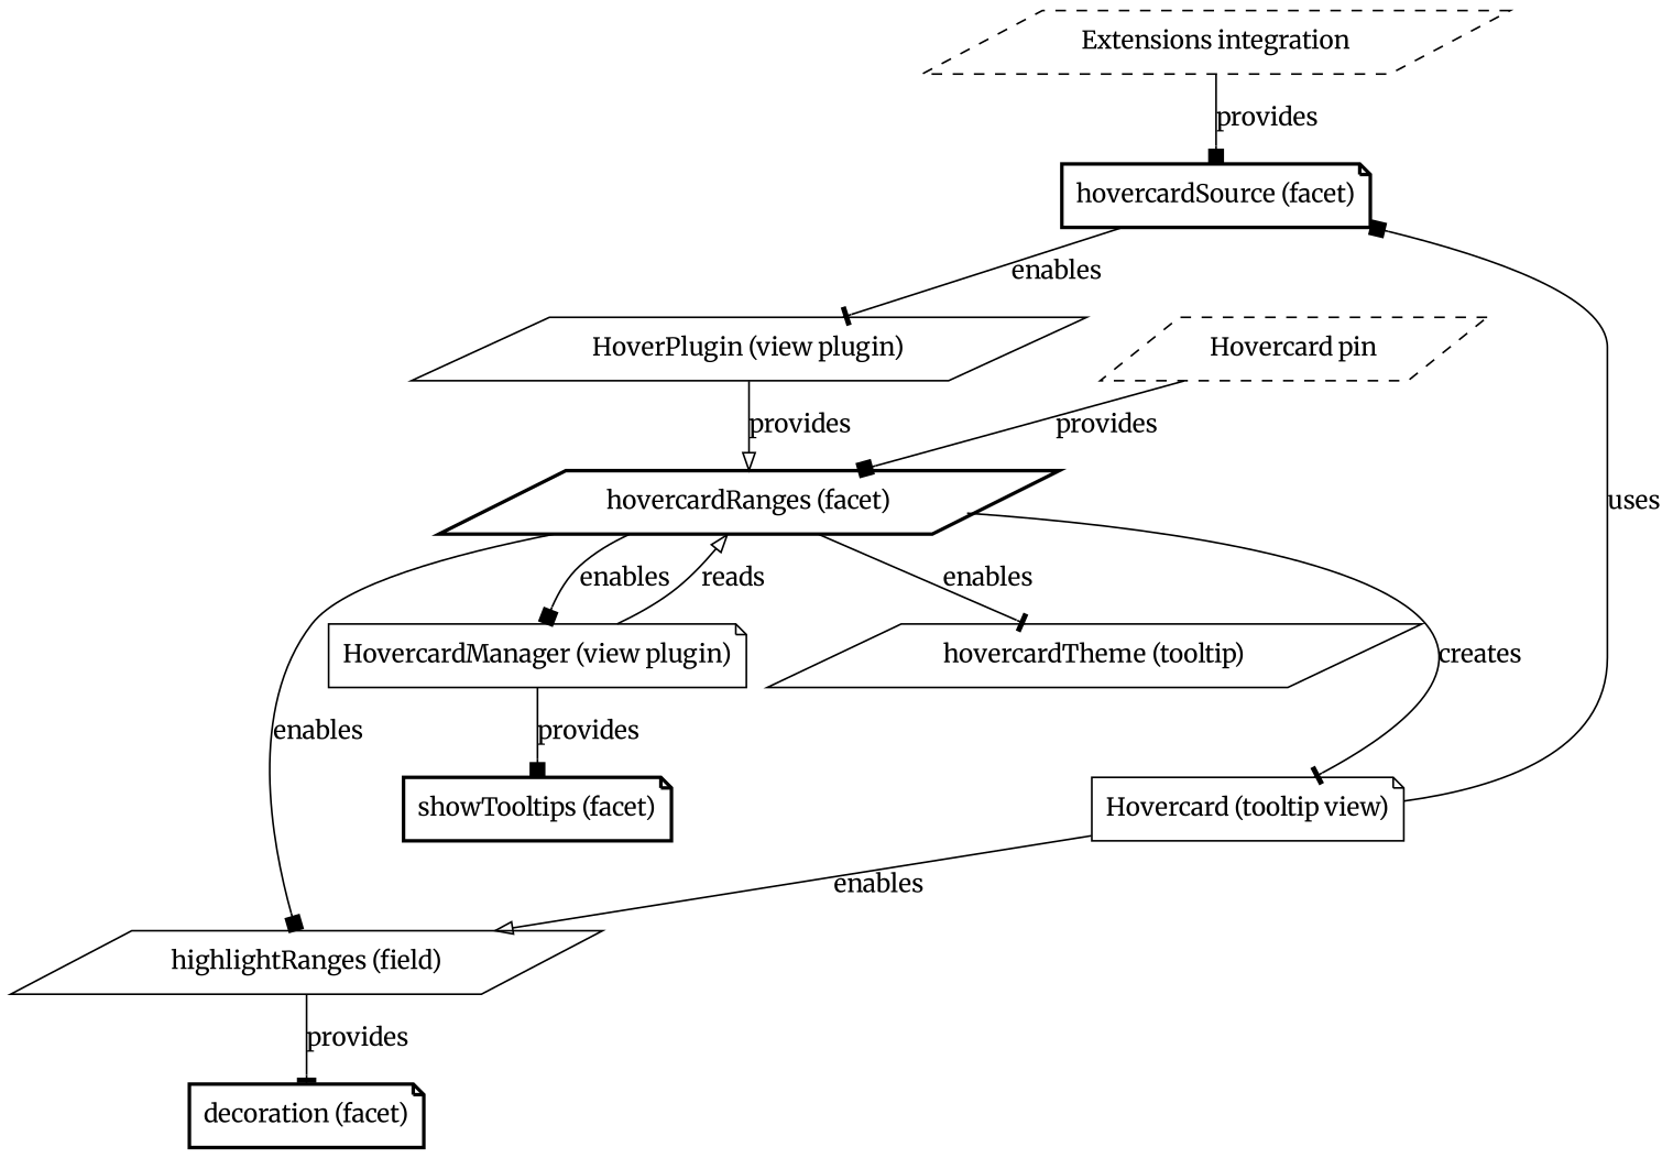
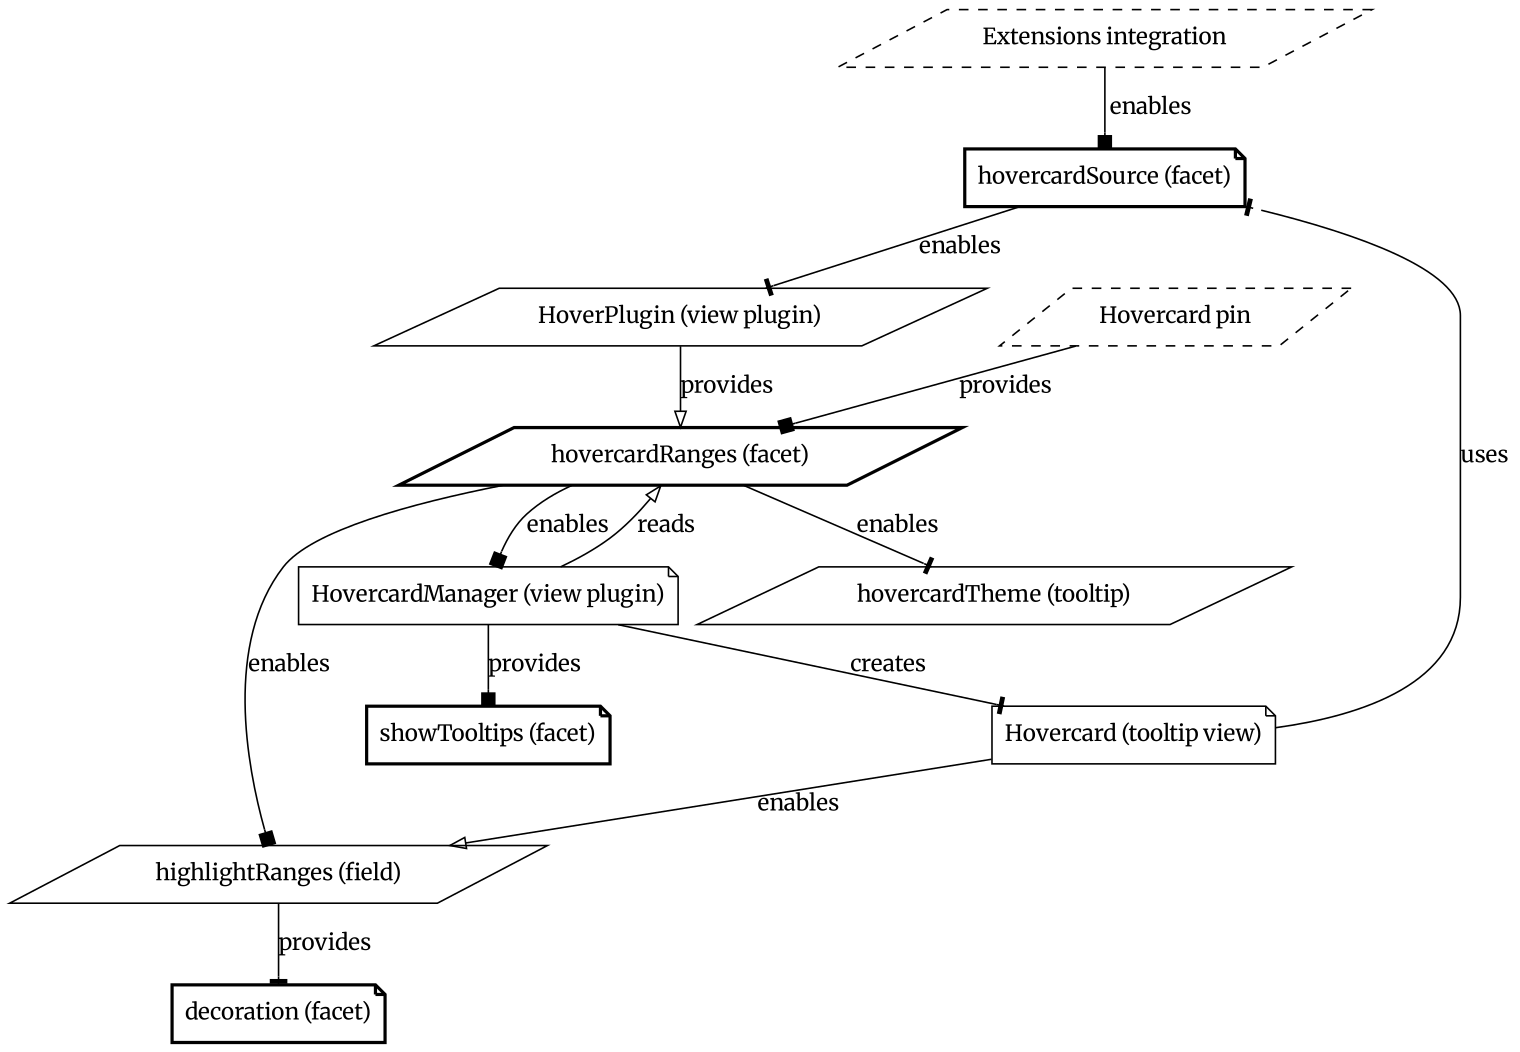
  digraph {
    fontname=Merriweather
    node [fontname=Merriweather shape=parallelogram]
    edge [arrowhead=box fontname=Merriweather]
    n1 [label="Extensions integration" style=dashed]
    n2 [label="hovercardSource (facet)" shape=note style=bold]
    n3 [label="HoverPlugin (view plugin)"]
    n4 [label="Hovercard pin" style=dashed]
    n5 [label="hovercardRanges (facet)" style=bold]
    n6 [label="hovercardTheme (tooltip)"]
    n7 [label="HovercardManager (view plugin)" shape=note]
    n8 [label="highlightRanges (field)"]
    n9 [label="showTooltips (facet)" shape=note style=bold]
    n10 [label="Hovercard (tooltip view)" shape=note]
    n11 [label="decoration (facet)" shape=note style=bold]
-   n1 -> n2 [label=provides]
+   n1 -> n2 [label=enables]
    n2 -> n3 [arrowhead=tee label=enables]
    n3 -> n5 [arrowhead=onormal label=provides]
    n4 -> n5 [label=provides]
    n5 -> n6 [arrowhead=tee label=enables]
    n5 -> n7 [label=enables]
    n5 -> n8 [label=enables]
    n7 -> n5 [arrowhead=onormal label=reads]
    n7 -> n9 [label=provides]
-   n5 -> n10 [arrowhead=tee label=creates]
+   n7 -> n10 [arrowhead=tee label=creates]
    n8 -> n11 [arrowhead=tee label=provides]
-   n10 -> n2 [label=uses]
+   n10 -> n2 [arrowhead=tee label=uses]
    n10 -> n8 [arrowhead=onormal label=enables]
  }
